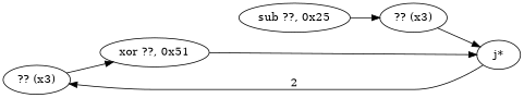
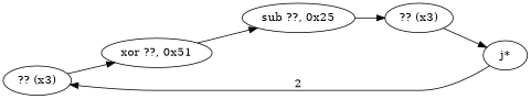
  digraph {
    rankdir=LR
    node [cond=true]
    n1 [label="?? (x3)" repeat=3]
    n2 [cond="opcode is xor and arg2 is 0x11" label="xor ??, 0x51"]
    n3 [cond="opcode is sub and arg2 is 0x25" label="sub ??, 0x25"]
    n4 [label="?? (x3)" repeat=3]
    n5 [cond="opcode beginswith j and nchildren == 2" label="j*"]
    n1 -> n2
-   n2 -> n5
+   n2 -> n3
    n3 -> n4
    n4 -> n5
    n5 -> n1 [childnumber=2 label=2]
  }
